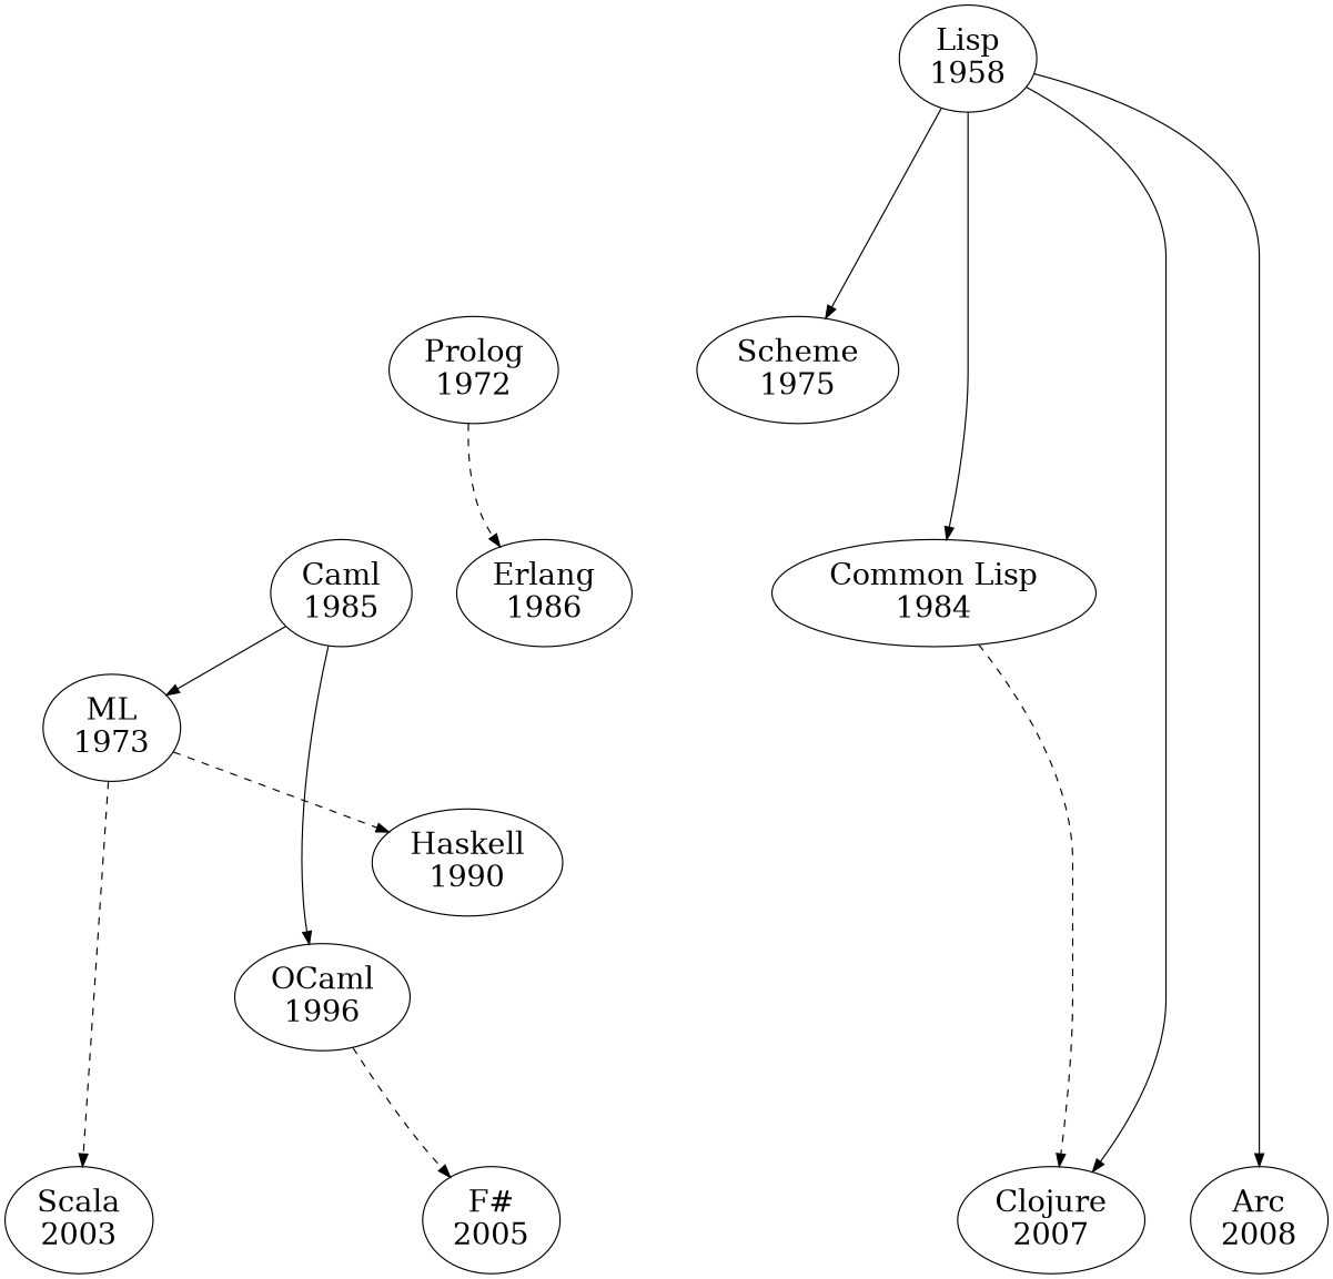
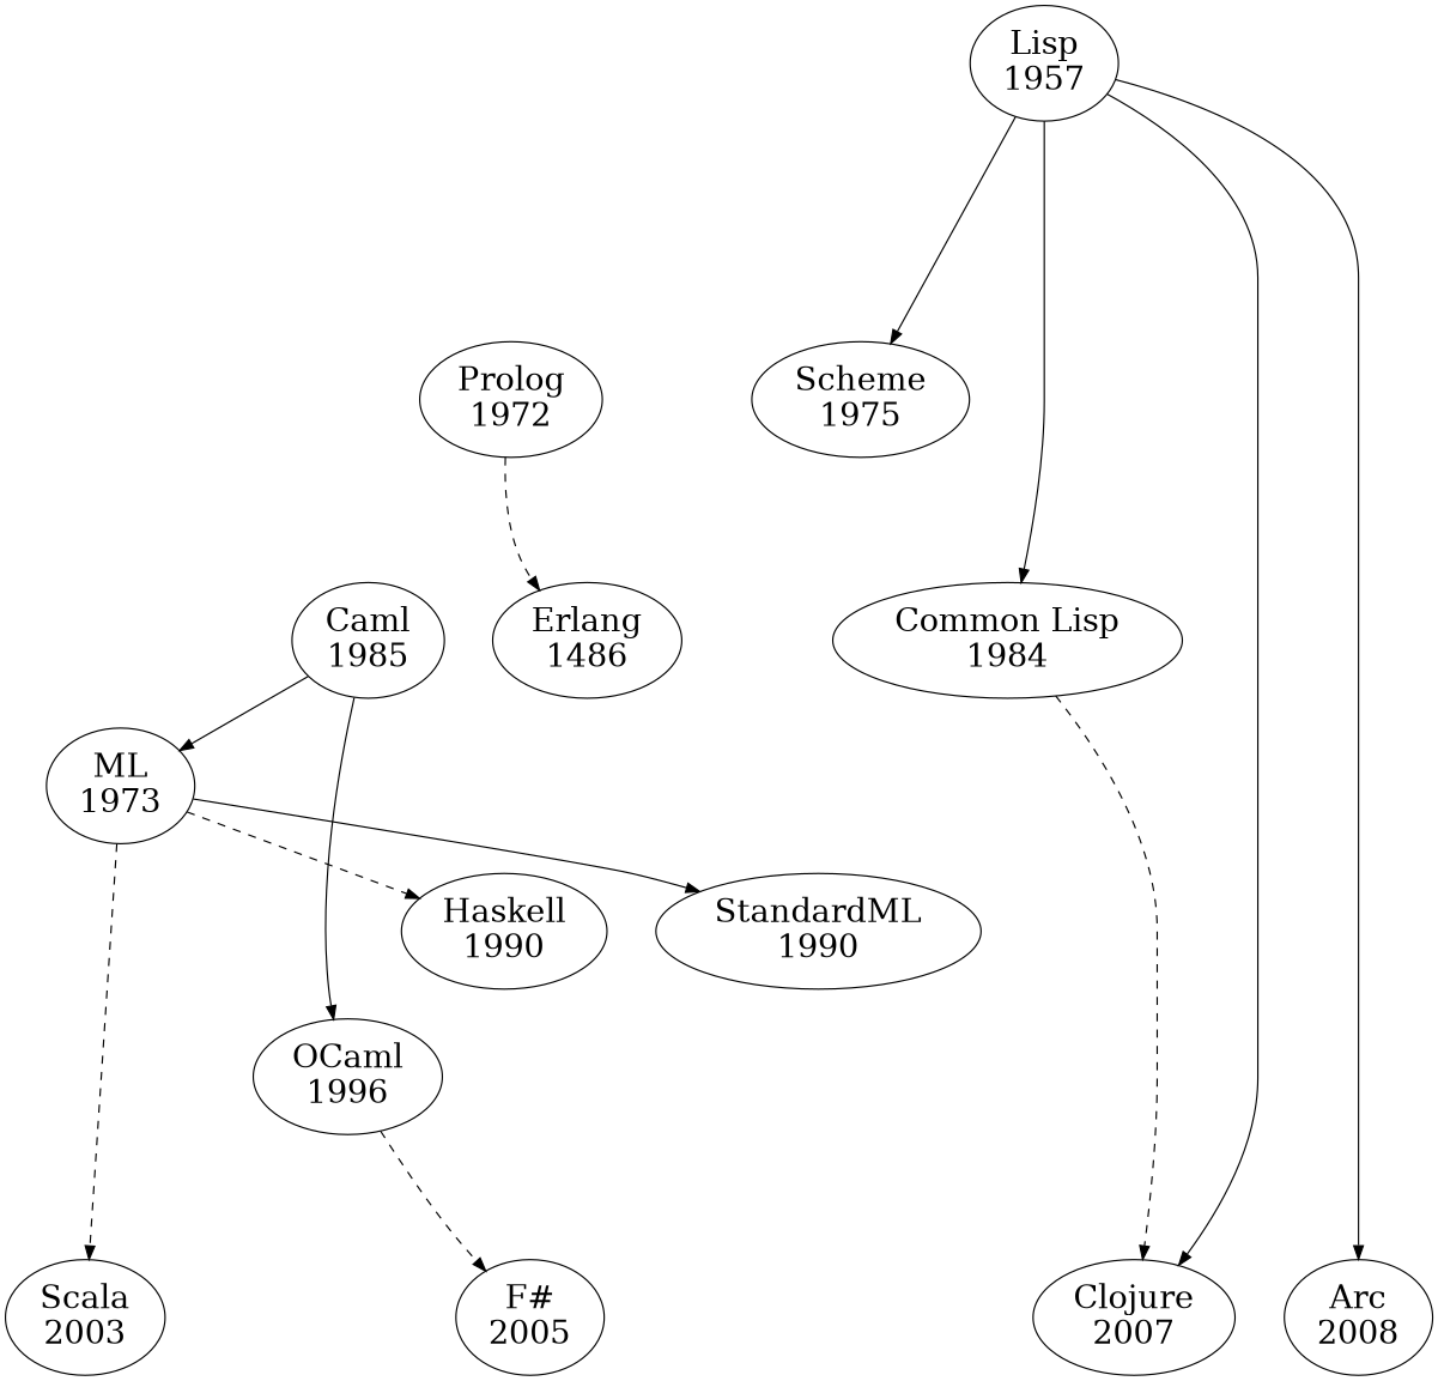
  digraph {
    nodesep=.5
    ranksep=.3
    node [fontsize=24]
    edge [style=invis]
    n1 [label="Common Lisp\n1984"]
    n2 [label="Clojure\n2007"]
    phantom1960 [style=invis]
    phantom1970 [style=invis]
    phantom1980 [style=invis]
    phantom1990 [style=invis]
    phantom2000 [style=invis]
-   n8 [label="Lisp\n1958"]
+   n8 [label="Lisp\n1957"]
    n9 [label="Scheme\n1975"]
    n10 [label="Arc\n2008"]
    n11 [label="ML\n1973"]
+   n12 [label="StandardML\n1990"]
    n13 [label="Caml\n1985"]
    n14 [label="OCaml\n1996"]
    n15 [label="F#\n2005"]
    n16 [label="Haskell\n1990"]
    n17 [label="Prolog\n1972"]
-   n18 [label="Erlang\n1986"]
+   n18 [label="Erlang\n1486"]
    n19 [label="Scala\n2003"]
    subgraph sub_1 {
      n1
      n2
    }
    subgraph sub_2 {
      phantom1960
      phantom1970
      phantom1980
      phantom1990
      phantom2000
    }
    subgraph sub_3 {
      phantom1960
      phantom1970
      phantom1980
      phantom1990
      phantom2000
    }
    subgraph sub_4 {
      n1
      n2
      phantom1960
      phantom1970
      phantom1980
      phantom1990
      phantom2000
      n8
      n9
      n10
    }
    subgraph sub_5 {
      phantom1970
      phantom1980
      phantom1990
      phantom2000
      n11
+     n12
      n13
      n14
      n15
    }
    subgraph sub_6 {
      n11
      n16
    }
    subgraph sub_7 {
      phantom1990
      phantom2000
      n16
    }
    subgraph sub_8 {
      phantom1970
      phantom1980
      phantom1990
      n17
      n18
    }
    subgraph sub_9 {
      n11
      n19
    }
    subgraph sub_10 {
      phantom2000
      n19
    }
    subgraph sub_11 {
      phantom1960
      phantom1970
    }
    subgraph sub_12 {
      n11
      n14
      n16
    }
    n1 -> n2 [style=dashed]
    n1 -> phantom1990
    phantom1960 -> phantom1970
    phantom1970 -> phantom1980
    phantom1970 -> n9
    phantom1970 -> n11
    phantom1970 -> n17
    phantom1980 -> n1
    phantom1980 -> phantom1990
    phantom1980 -> n13
    phantom1980 -> n18
    phantom1990 -> phantom2000
+   phantom1990 -> n12
    phantom1990 -> n14
    phantom1990 -> n16
    phantom2000 -> n2
    phantom2000 -> n10
    phantom2000 -> n15
    phantom2000 -> n19
    n8 -> n1 [style=""]
    n8 -> n2 [style=""]
    n8 -> phantom1960
    n8 -> n9 [style=""]
    n8 -> n10 [style=""]
    n9 -> phantom1980
    n11 -> phantom1980
+   n11 -> n12 [style=""]
    n11 -> n14
    n11 -> n16 [style=dashed]
    n11 -> n19 [style=dashed]
+   n12 -> phantom2000
    n13 -> phantom1990
    n13 -> n11 [style=""]
    n13 -> n14 [style=""]
    n14 -> phantom2000
    n14 -> n15 [style=dashed]
    n16 -> phantom2000
    n16 -> n14
    n17 -> phantom1980
    n17 -> n18 [style=dashed]
    n18 -> phantom1990
  }
